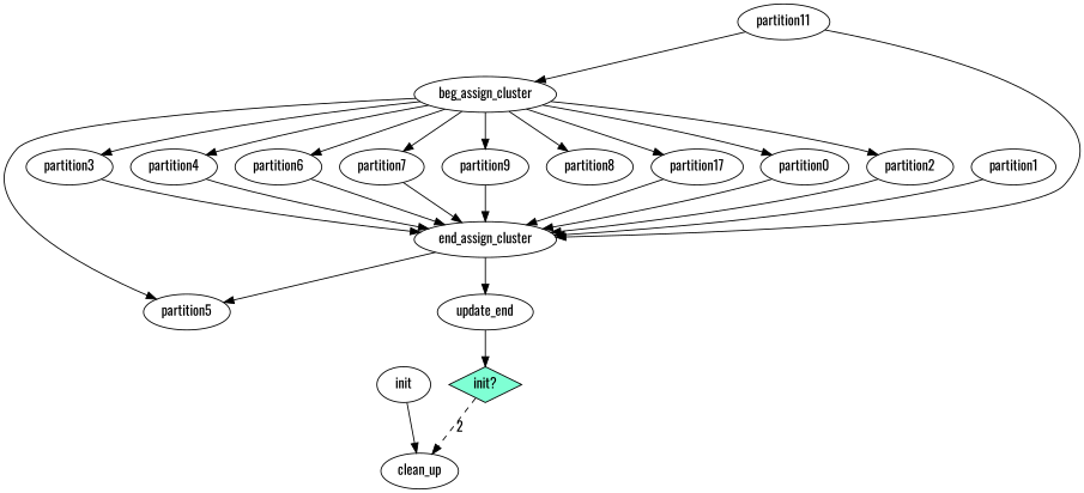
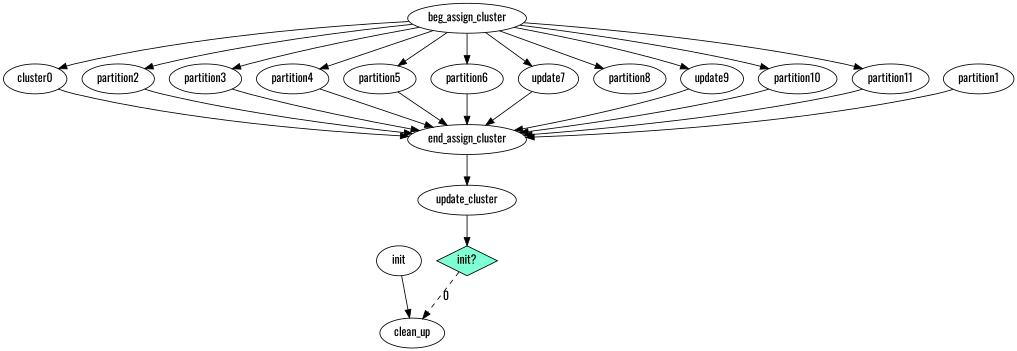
  digraph {
    fontname=Oswald
    node [fontname=Oswald]
    edge [fontname=Oswald]
    n1 [label=init]
    n2 [label=clean_up]
    n3 [label=beg_assign_cluster]
-   n4 [label=partition0]
+   n4 [label=cluster0]
    n5 [label=partition2]
    n6 [label=partition3]
    n7 [label=partition4]
    n8 [label=partition5]
    n9 [label=partition6]
-   n10 [label=partition7]
+   n10 [label=update7]
    n11 [label=partition8]
-   n12 [label=partition9]
-   n13 [label=partition17]
+   n12 [label=update9]
+   n13 [label=partition10]
    n14 [label=partition11]
    n15 [label=end_assign_cluster]
    n16 [label=partition1]
-   n17 [label=update_end]
+   n17 [label=update_cluster]
    n18 [color=black fillcolor=aquamarine label="init?" shape=diamond style=filled]
    n1 -> n2
    n3 -> n4
    n3 -> n5
    n3 -> n6
    n3 -> n7
    n3 -> n8
    n3 -> n9
    n3 -> n10
    n3 -> n11
    n3 -> n12
    n3 -> n13
-   n14 -> n3
+   n3 -> n14
    n4 -> n15
    n5 -> n15
    n6 -> n15
    n7 -> n15
-   n15 -> n8
+   n8 -> n15
    n9 -> n15
    n10 -> n15
    n12 -> n15
    n13 -> n15
    n14 -> n15
    n15 -> n17
    n16 -> n15
    n17 -> n18
-   n18 -> n2 [label=2 style=dashed]
+   n18 -> n2 [label=0 style=dashed]
  }
